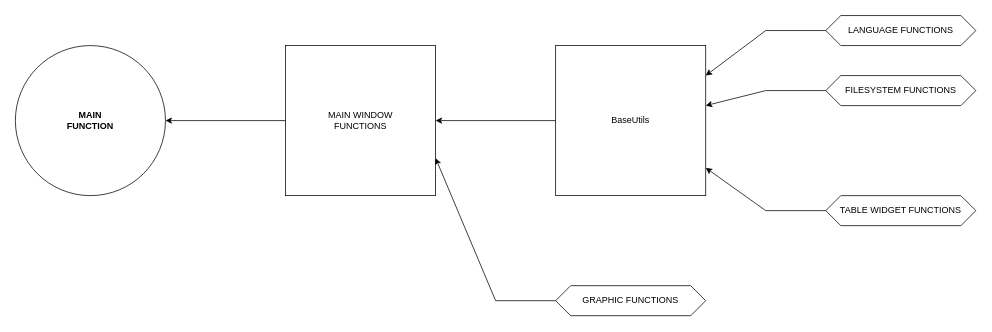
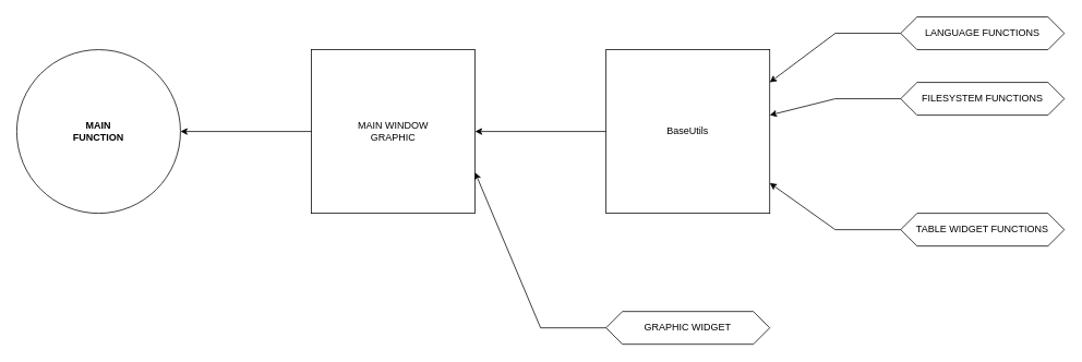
  <mxCell id="0" />
  <mxCell id="1" parent="0" />
  <mxCell id="2" value="&lt;b&gt;MAIN&lt;br&gt;FUNCTION&lt;/b&gt;" style="ellipse;whiteSpace=wrap;html=1;" parent="1" vertex="1"><mxGeometry x="20" y="60" width="200" height="200" as="geometry" /></mxCell>
- <mxCell id="3" value="MAIN WINDOW&lt;br&gt;FUNCTIONS" style="rounded=0;whiteSpace=wrap;html=1;" parent="1" vertex="1"><mxGeometry x="380" y="60" width="200" height="200" as="geometry" /></mxCell>
+ <mxCell id="3" value="MAIN WINDOW&lt;br&gt;GRAPHIC" style="rounded=0;whiteSpace=wrap;html=1;" parent="1" vertex="1"><mxGeometry x="380" y="60" width="200" height="200" as="geometry" /></mxCell>
  <mxCell id="4" value="" style="endArrow=classic;html=1;rounded=0;" parent="1" source="3" target="2" edge="1"><mxGeometry width="50" height="50" relative="1" as="geometry"><mxPoint x="220" y="230" as="sourcePoint" /><mxPoint x="270" y="180" as="targetPoint" /></mxGeometry></mxCell>
  <mxCell id="5" value="BaseUtils" style="rounded=0;whiteSpace=wrap;html=1;" parent="1" vertex="1"><mxGeometry x="740" y="60" width="200" height="200" as="geometry" /></mxCell>
  <mxCell id="6" value="" style="endArrow=classic;html=1;rounded=0;exitX=0;exitY=0.5;exitDx=0;exitDy=0;entryX=1;entryY=0.5;entryDx=0;entryDy=0;" parent="1" source="5" target="3" edge="1"><mxGeometry width="50" height="50" relative="1" as="geometry"><mxPoint x="640" y="410" as="sourcePoint" /><mxPoint x="690" y="360" as="targetPoint" /></mxGeometry></mxCell>
  <mxCell id="7" value="FILESYSTEM FUNCTIONS" style="shape=hexagon;perimeter=hexagonPerimeter2;whiteSpace=wrap;html=1;fixedSize=1;" parent="1" vertex="1"><mxGeometry x="1100" y="100" width="200" height="40" as="geometry" /></mxCell>
  <mxCell id="8" value="LANGUAGE FUNCTIONS" style="shape=hexagon;perimeter=hexagonPerimeter2;whiteSpace=wrap;html=1;fixedSize=1;" parent="1" vertex="1"><mxGeometry x="1100" y="20" width="200" height="40" as="geometry" /></mxCell>
  <mxCell id="9" value="TABLE WIDGET FUNCTIONS" style="shape=hexagon;perimeter=hexagonPerimeter2;whiteSpace=wrap;html=1;fixedSize=1;" parent="1" vertex="1"><mxGeometry x="1100" y="260" width="200" height="40" as="geometry" /></mxCell>
  <mxCell id="10" value="" style="endArrow=classic;html=1;rounded=0;fontColor=#000000;exitX=0;exitY=0.5;exitDx=0;exitDy=0;" parent="1" source="8" edge="1"><mxGeometry width="50" height="50" relative="1" as="geometry"><mxPoint x="780" y="240" as="sourcePoint" /><mxPoint x="940" y="100" as="targetPoint" /><Array as="points"><mxPoint x="1020" y="40" /></Array></mxGeometry></mxCell>
  <mxCell id="11" value="" style="endArrow=classic;html=1;rounded=0;fontColor=#000000;exitX=0;exitY=0.5;exitDx=0;exitDy=0;" parent="1" source="7" edge="1"><mxGeometry width="50" height="50" relative="1" as="geometry"><mxPoint x="1040" y="90" as="sourcePoint" /><mxPoint x="940" y="140" as="targetPoint" /><Array as="points"><mxPoint x="1020" y="120" /></Array></mxGeometry></mxCell>
  <mxCell id="12" value="" style="endArrow=classic;html=1;rounded=0;fontColor=#000000;exitX=0;exitY=0.5;exitDx=0;exitDy=0;entryX=1;entryY=0.815;entryDx=0;entryDy=0;entryPerimeter=0;" parent="1" source="9" target="5" edge="1"><mxGeometry width="50" height="50" relative="1" as="geometry"><mxPoint x="780" y="240" as="sourcePoint" /><mxPoint x="830" y="190" as="targetPoint" /><Array as="points"><mxPoint x="1020" y="280" /></Array></mxGeometry></mxCell>
- <mxCell id="13" value="GRAPHIC FUNCTIONS" style="shape=hexagon;perimeter=hexagonPerimeter2;whiteSpace=wrap;html=1;fixedSize=1;" parent="1" vertex="1"><mxGeometry x="740" y="380" width="200" height="40" as="geometry" /></mxCell>
+ <mxCell id="13" value="GRAPHIC WIDGET" style="shape=hexagon;perimeter=hexagonPerimeter2;whiteSpace=wrap;html=1;fixedSize=1;" parent="1" vertex="1"><mxGeometry x="740" y="380" width="200" height="40" as="geometry" /></mxCell>
  <mxCell id="14" value="" style="endArrow=classic;html=1;rounded=0;fontColor=#000000;exitX=0;exitY=0.5;exitDx=0;exitDy=0;entryX=1;entryY=0.75;entryDx=0;entryDy=0;" parent="1" source="13" target="3" edge="1"><mxGeometry width="50" height="50" relative="1" as="geometry"><mxPoint x="780" y="240" as="sourcePoint" /><mxPoint x="620" y="220" as="targetPoint" /><Array as="points"><mxPoint x="660" y="400" /></Array></mxGeometry></mxCell>
